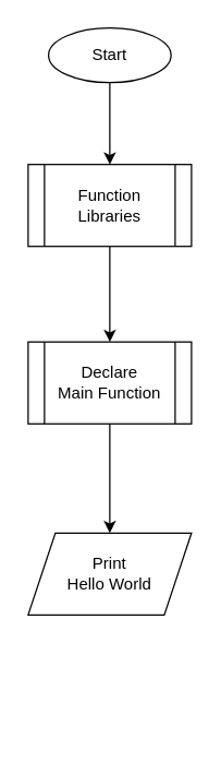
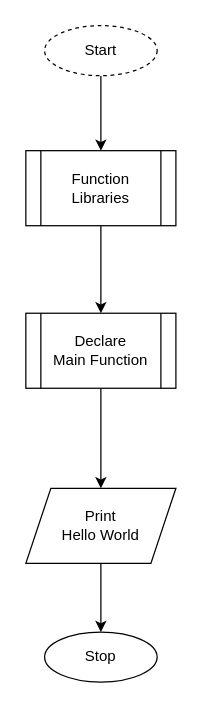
  <mxCell id="0" />
  <mxCell id="1" parent="0" />
  <mxCell id="2" style="edgeStyle=orthogonalEdgeStyle;rounded=0;orthogonalLoop=1;jettySize=auto;html=1;" edge="1" parent="1" source="3" target="5"><mxGeometry relative="1" as="geometry" /></mxCell>
- <mxCell id="3" value="Start" style="ellipse;whiteSpace=wrap;html=1;" vertex="1" parent="1"><mxGeometry x="35" y="20" width="90" height="40" as="geometry" /></mxCell>
+ <mxCell id="3" value="Start" style="ellipse;whiteSpace=wrap;html=1;dashed=1;" vertex="1" parent="1"><mxGeometry x="35" y="20" width="90" height="40" as="geometry" /></mxCell>
  <mxCell id="4" style="edgeStyle=orthogonalEdgeStyle;rounded=0;orthogonalLoop=1;jettySize=auto;html=1;entryX=0.5;entryY=0;entryDx=0;entryDy=0;" edge="1" parent="1" source="5" target="7"><mxGeometry relative="1" as="geometry" /></mxCell>
  <mxCell id="5" value="Function&lt;br&gt;Libraries" style="shape=process;whiteSpace=wrap;html=1;backgroundOutline=1;" vertex="1" parent="1"><mxGeometry x="20" y="120" width="120" height="60" as="geometry" /></mxCell>
  <mxCell id="6" style="edgeStyle=orthogonalEdgeStyle;rounded=0;orthogonalLoop=1;jettySize=auto;html=1;entryX=0.5;entryY=0;entryDx=0;entryDy=0;" edge="1" parent="1" source="7" target="9"><mxGeometry relative="1" as="geometry" /></mxCell>
  <mxCell id="7" value="Declare&lt;br&gt;Main Function" style="shape=process;whiteSpace=wrap;html=1;backgroundOutline=1;" vertex="1" parent="1"><mxGeometry x="20" y="250" width="120" height="60" as="geometry" /></mxCell>
+ <mxCell id="8" style="edgeStyle=orthogonalEdgeStyle;rounded=0;orthogonalLoop=1;jettySize=auto;html=1;entryX=0.5;entryY=0;entryDx=0;entryDy=0;" edge="1" parent="1" source="9" target="10"><mxGeometry relative="1" as="geometry" /></mxCell>
  <mxCell id="9" value="Print&lt;br&gt;Hello World" style="shape=parallelogram;perimeter=parallelogramPerimeter;whiteSpace=wrap;html=1;fixedSize=1;" vertex="1" parent="1"><mxGeometry x="20" y="390" width="120" height="60" as="geometry" /></mxCell>
+ <mxCell id="10" value="Stop" style="ellipse;whiteSpace=wrap;html=1;" vertex="1" parent="1"><mxGeometry x="35" y="505" width="90" height="40" as="geometry" /></mxCell>
